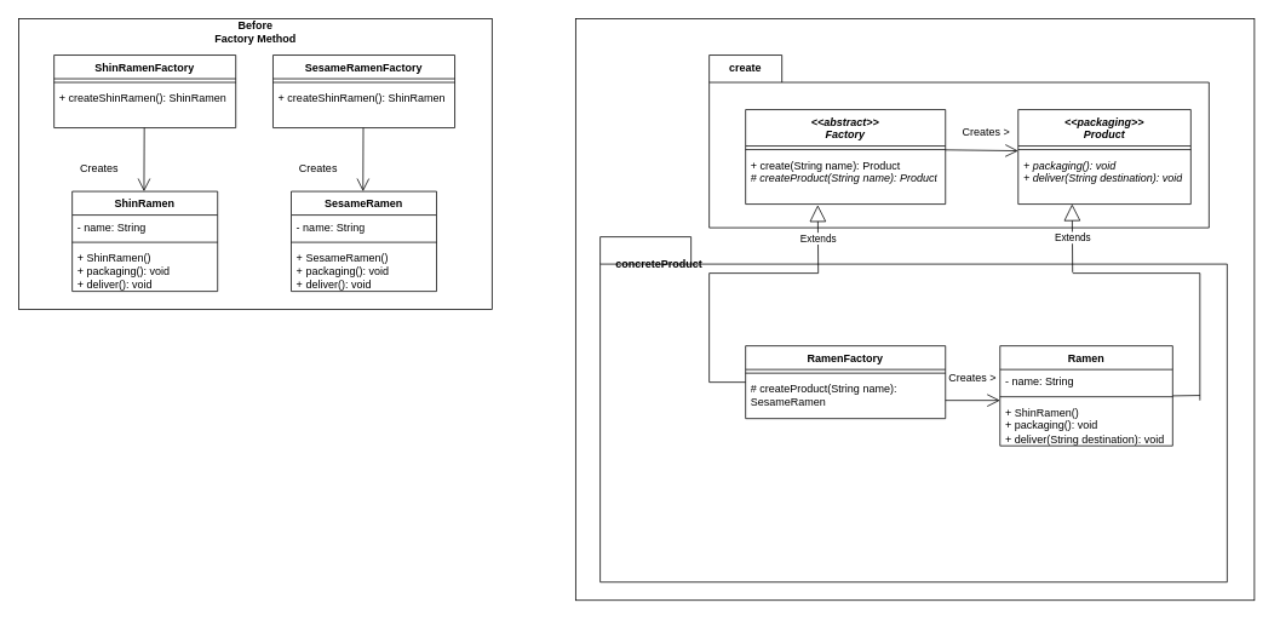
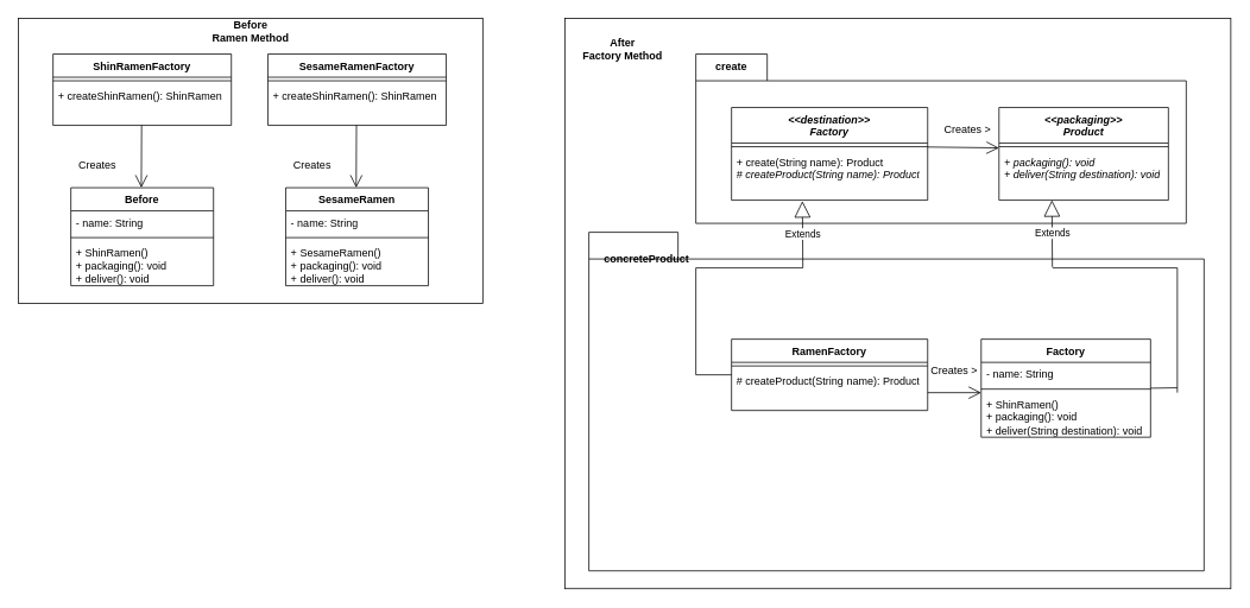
  <mxCell id="0" />
  <mxCell id="1" parent="0" />
  <mxCell id="2" value="" style="rounded=0;whiteSpace=wrap;html=1;" vertex="1" parent="1"><mxGeometry x="633" width="747" height="640" as="geometry" y="20" /></mxCell>
  <mxCell id="3" value="" style="rounded=0;whiteSpace=wrap;html=1;" vertex="1" parent="1"><mxGeometry x="20" width="521" height="320" as="geometry" y="20" /></mxCell>
  <mxCell id="4" value="" style="shape=folder;fontStyle=1;spacingTop=10;tabWidth=80;tabHeight=30;tabPosition=left;html=1;whiteSpace=wrap;" vertex="1" parent="1"><mxGeometry x="780" y="60" width="550" height="190" as="geometry" /></mxCell>
  <mxCell id="5" value="&lt;b&gt;create&lt;/b&gt;" style="text;html=1;strokeColor=none;fillColor=none;align=center;verticalAlign=middle;whiteSpace=wrap;rounded=0;" vertex="1" parent="1"><mxGeometry x="780" y="60" width="80" height="30" as="geometry" /></mxCell>
- <mxCell id="6" value="&lt;i&gt;&amp;lt;&amp;lt;abstract&amp;gt;&amp;gt;&lt;br&gt;Factory&lt;br&gt;&lt;/i&gt;" style="swimlane;fontStyle=1;align=center;verticalAlign=top;childLayout=stackLayout;horizontal=1;startSize=40;horizontalStack=0;resizeParent=1;resizeParentMax=0;resizeLast=0;collapsible=1;marginBottom=0;whiteSpace=wrap;html=1;" vertex="1" parent="1"><mxGeometry x="820" y="120" width="220" height="104" as="geometry" /></mxCell>
+ <mxCell id="6" value="&lt;i&gt;&amp;lt;&amp;lt;destination&amp;gt;&amp;gt;&lt;br&gt;Factory&lt;br&gt;&lt;/i&gt;" style="swimlane;fontStyle=1;align=center;verticalAlign=top;childLayout=stackLayout;horizontal=1;startSize=40;horizontalStack=0;resizeParent=1;resizeParentMax=0;resizeLast=0;collapsible=1;marginBottom=0;whiteSpace=wrap;html=1;" vertex="1" parent="1"><mxGeometry x="820" y="120" width="220" height="104" as="geometry" /></mxCell>
  <mxCell id="7" value="" style="line;strokeWidth=1;fillColor=none;align=left;verticalAlign=middle;spacingTop=-1;spacingLeft=3;spacingRight=3;rotatable=0;labelPosition=right;points=[];portConstraint=eastwest;strokeColor=inherit;" vertex="1" parent="6"><mxGeometry y="40" width="220" height="8" as="geometry" /></mxCell>
  <mxCell id="8" value="+ create(String name): Product&lt;br&gt;&lt;i&gt;# createProduct(String name): Product&lt;/i&gt;" style="text;strokeColor=none;fillColor=none;align=left;verticalAlign=top;spacingLeft=4;spacingRight=4;overflow=hidden;rotatable=0;points=[[0,0.5],[1,0.5]];portConstraint=eastwest;whiteSpace=wrap;html=1;" vertex="1" parent="6"><mxGeometry y="48" width="220" height="56" as="geometry" /></mxCell>
  <mxCell id="9" value="&lt;i&gt;&amp;lt;&amp;lt;packaging&amp;gt;&amp;gt;&lt;br&gt;Product&lt;br&gt;&lt;/i&gt;" style="swimlane;fontStyle=1;align=center;verticalAlign=top;childLayout=stackLayout;horizontal=1;startSize=40;horizontalStack=0;resizeParent=1;resizeParentMax=0;resizeLast=0;collapsible=1;marginBottom=0;whiteSpace=wrap;html=1;" vertex="1" parent="1"><mxGeometry x="1120" y="120" width="190" height="104" as="geometry" /></mxCell>
  <mxCell id="10" value="" style="line;strokeWidth=1;fillColor=none;align=left;verticalAlign=middle;spacingTop=-1;spacingLeft=3;spacingRight=3;rotatable=0;labelPosition=right;points=[];portConstraint=eastwest;strokeColor=inherit;" vertex="1" parent="9"><mxGeometry y="40" width="190" height="8" as="geometry" /></mxCell>
  <mxCell id="11" value="&lt;i&gt;+ packaging(): void&lt;br&gt;+ deliver(String destination): void&lt;br&gt;&lt;/i&gt;" style="text;strokeColor=none;fillColor=none;align=left;verticalAlign=top;spacingLeft=4;spacingRight=4;overflow=hidden;rotatable=0;points=[[0,0.5],[1,0.5]];portConstraint=eastwest;whiteSpace=wrap;html=1;" vertex="1" parent="9"><mxGeometry y="48" width="190" height="56" as="geometry" /></mxCell>
  <mxCell id="12" value="" style="endArrow=open;endFill=1;endSize=12;html=1;rounded=0;" edge="1" parent="1"><mxGeometry width="160" relative="1" as="geometry"><mxPoint x="1040" y="164.33" as="sourcePoint" /><mxPoint x="1120" y="165.33" as="targetPoint" /></mxGeometry></mxCell>
  <mxCell id="13" value="Creates &amp;gt;" style="text;html=1;strokeColor=none;fillColor=none;align=center;verticalAlign=middle;whiteSpace=wrap;rounded=0;" vertex="1" parent="1"><mxGeometry x="1040" y="130" width="90" height="30" as="geometry" /></mxCell>
  <mxCell id="14" value="" style="shape=folder;fontStyle=1;spacingTop=10;tabWidth=100;tabHeight=30;tabPosition=left;html=1;whiteSpace=wrap;" vertex="1" parent="1"><mxGeometry x="660" y="260" width="690" height="380" as="geometry" /></mxCell>
  <mxCell id="15" value="&lt;b&gt;concreteProduct&lt;/b&gt;" style="text;html=1;strokeColor=none;fillColor=none;align=center;verticalAlign=middle;whiteSpace=wrap;rounded=0;" vertex="1" parent="1"><mxGeometry x="675" y="275" width="100" height="30" as="geometry" /></mxCell>
  <mxCell id="16" value="RamenFactory" style="swimlane;fontStyle=1;align=center;verticalAlign=top;childLayout=stackLayout;horizontal=1;startSize=26;horizontalStack=0;resizeParent=1;resizeParentMax=0;resizeLast=0;collapsible=1;marginBottom=0;whiteSpace=wrap;html=1;" vertex="1" parent="1"><mxGeometry x="820" y="380" width="220" height="80" as="geometry" /></mxCell>
  <mxCell id="17" value="" style="line;strokeWidth=1;fillColor=none;align=left;verticalAlign=middle;spacingTop=-1;spacingLeft=3;spacingRight=3;rotatable=0;labelPosition=right;points=[];portConstraint=eastwest;strokeColor=inherit;" vertex="1" parent="16"><mxGeometry y="26" width="220" height="8" as="geometry" /></mxCell>
- <mxCell id="18" value="# createProduct(String name): SesameRamen" style="text;strokeColor=none;fillColor=none;align=left;verticalAlign=top;spacingLeft=4;spacingRight=4;overflow=hidden;rotatable=0;points=[[0,0.5],[1,0.5]];portConstraint=eastwest;whiteSpace=wrap;html=1;" vertex="1" parent="16"><mxGeometry y="34" width="220" height="46" as="geometry" /></mxCell>
- <mxCell id="19" value="Ramen" style="swimlane;fontStyle=1;align=center;verticalAlign=top;childLayout=stackLayout;horizontal=1;startSize=26;horizontalStack=0;resizeParent=1;resizeParentMax=0;resizeLast=0;collapsible=1;marginBottom=0;whiteSpace=wrap;html=1;" vertex="1" parent="1"><mxGeometry x="1100" y="380" width="190" height="110" as="geometry" /></mxCell>
+ <mxCell id="18" value="# createProduct(String name): Product" style="text;strokeColor=none;fillColor=none;align=left;verticalAlign=top;spacingLeft=4;spacingRight=4;overflow=hidden;rotatable=0;points=[[0,0.5],[1,0.5]];portConstraint=eastwest;whiteSpace=wrap;html=1;" vertex="1" parent="16"><mxGeometry y="34" width="220" height="46" as="geometry" /></mxCell>
+ <mxCell id="19" value="Factory" style="swimlane;fontStyle=1;align=center;verticalAlign=top;childLayout=stackLayout;horizontal=1;startSize=26;horizontalStack=0;resizeParent=1;resizeParentMax=0;resizeLast=0;collapsible=1;marginBottom=0;whiteSpace=wrap;html=1;" vertex="1" parent="1"><mxGeometry x="1100" y="380" width="190" height="110" as="geometry" /></mxCell>
  <mxCell id="20" value="- name: String" style="text;strokeColor=none;fillColor=none;align=left;verticalAlign=top;spacingLeft=4;spacingRight=4;overflow=hidden;rotatable=0;points=[[0,0.5],[1,0.5]];portConstraint=eastwest;whiteSpace=wrap;html=1;" vertex="1" parent="19"><mxGeometry y="26" width="190" height="26" as="geometry" /></mxCell>
  <mxCell id="21" value="" style="line;strokeWidth=1;fillColor=none;align=left;verticalAlign=middle;spacingTop=-1;spacingLeft=3;spacingRight=3;rotatable=0;labelPosition=right;points=[];portConstraint=eastwest;strokeColor=inherit;" vertex="1" parent="19"><mxGeometry y="52" width="190" height="8" as="geometry" /></mxCell>
  <mxCell id="22" value="+ ShinRamen()&lt;br&gt;+ packaging(): void&lt;br&gt;+ deliver(String destination): void" style="text;strokeColor=none;fillColor=none;align=left;verticalAlign=top;spacingLeft=4;spacingRight=4;overflow=hidden;rotatable=0;points=[[0,0.5],[1,0.5]];portConstraint=eastwest;whiteSpace=wrap;html=1;" vertex="1" parent="19"><mxGeometry y="60" width="190" height="50" as="geometry" /></mxCell>
  <mxCell id="23" value="" style="endArrow=none;html=1;rounded=0;" edge="1" parent="1"><mxGeometry width="50" height="50" relative="1" as="geometry"><mxPoint x="780" y="420" as="sourcePoint" /><mxPoint x="820" y="420" as="targetPoint" /></mxGeometry></mxCell>
  <mxCell id="24" value="" style="endArrow=none;html=1;rounded=0;" edge="1" parent="1"><mxGeometry width="50" height="50" relative="1" as="geometry"><mxPoint x="780" y="300" as="sourcePoint" /><mxPoint x="780" y="420" as="targetPoint" /></mxGeometry></mxCell>
  <mxCell id="25" value="" style="endArrow=none;html=1;rounded=0;" edge="1" parent="1"><mxGeometry width="50" height="50" relative="1" as="geometry"><mxPoint x="780" y="300" as="sourcePoint" /><mxPoint x="900" y="300" as="targetPoint" /></mxGeometry></mxCell>
  <mxCell id="26" value="Extends" style="endArrow=block;endSize=16;endFill=0;html=1;rounded=0;" edge="1" parent="1"><mxGeometry width="160" relative="1" as="geometry"><mxPoint x="900" y="300" as="sourcePoint" /><mxPoint x="899.47" y="225" as="targetPoint" /></mxGeometry></mxCell>
  <mxCell id="27" value="" style="endArrow=none;html=1;rounded=0;" edge="1" parent="1"><mxGeometry width="50" height="50" relative="1" as="geometry"><mxPoint x="1320" y="300" as="sourcePoint" /><mxPoint x="1320" y="440" as="targetPoint" /></mxGeometry></mxCell>
  <mxCell id="28" value="" style="endArrow=none;html=1;rounded=0;" edge="1" parent="1"><mxGeometry width="50" height="50" relative="1" as="geometry"><mxPoint x="1290" y="435" as="sourcePoint" /><mxPoint x="1320" y="434.52" as="targetPoint" /></mxGeometry></mxCell>
  <mxCell id="29" value="" style="endArrow=none;html=1;rounded=0;" edge="1" parent="1"><mxGeometry width="50" height="50" relative="1" as="geometry"><mxPoint x="1180" y="300" as="sourcePoint" /><mxPoint x="1320" y="300" as="targetPoint" /></mxGeometry></mxCell>
  <mxCell id="30" value="Extends" style="endArrow=block;endSize=16;endFill=0;html=1;rounded=0;" edge="1" parent="1"><mxGeometry width="160" relative="1" as="geometry"><mxPoint x="1179.86" y="299" as="sourcePoint" /><mxPoint x="1179.33" y="224" as="targetPoint" /></mxGeometry></mxCell>
  <mxCell id="31" value="" style="endArrow=open;endFill=1;endSize=12;html=1;rounded=0;" edge="1" parent="1"><mxGeometry width="160" relative="1" as="geometry"><mxPoint x="1040" y="440" as="sourcePoint" /><mxPoint x="1100" y="440" as="targetPoint" /></mxGeometry></mxCell>
  <mxCell id="32" value="Creates &amp;gt;" style="text;html=1;strokeColor=none;fillColor=none;align=center;verticalAlign=middle;whiteSpace=wrap;rounded=0;" vertex="1" parent="1"><mxGeometry x="1040" y="400" width="60" height="30" as="geometry" /></mxCell>
- <mxCell id="33" value="ShinRamen" style="swimlane;fontStyle=1;align=center;verticalAlign=top;childLayout=stackLayout;horizontal=1;startSize=26;horizontalStack=0;resizeParent=1;resizeParentMax=0;resizeLast=0;collapsible=1;marginBottom=0;whiteSpace=wrap;html=1;" vertex="1" parent="1"><mxGeometry x="79" y="210" width="160" height="110" as="geometry" /></mxCell>
+ <mxCell id="33" value="Before" style="swimlane;fontStyle=1;align=center;verticalAlign=top;childLayout=stackLayout;horizontal=1;startSize=26;horizontalStack=0;resizeParent=1;resizeParentMax=0;resizeLast=0;collapsible=1;marginBottom=0;whiteSpace=wrap;html=1;" vertex="1" parent="1"><mxGeometry x="79" y="210" width="160" height="110" as="geometry" /></mxCell>
  <mxCell id="34" value="- name: String" style="text;strokeColor=none;fillColor=none;align=left;verticalAlign=top;spacingLeft=4;spacingRight=4;overflow=hidden;rotatable=0;points=[[0,0.5],[1,0.5]];portConstraint=eastwest;whiteSpace=wrap;html=1;" vertex="1" parent="33"><mxGeometry y="26" width="160" height="26" as="geometry" /></mxCell>
  <mxCell id="35" value="" style="line;strokeWidth=1;fillColor=none;align=left;verticalAlign=middle;spacingTop=-1;spacingLeft=3;spacingRight=3;rotatable=0;labelPosition=right;points=[];portConstraint=eastwest;strokeColor=inherit;" vertex="1" parent="33"><mxGeometry y="52" width="160" height="8" as="geometry" /></mxCell>
  <mxCell id="36" value="+ ShinRamen()&lt;br&gt;+ packaging(): void&lt;br&gt;+ deliver(): void" style="text;strokeColor=none;fillColor=none;align=left;verticalAlign=top;spacingLeft=4;spacingRight=4;overflow=hidden;rotatable=0;points=[[0,0.5],[1,0.5]];portConstraint=eastwest;whiteSpace=wrap;html=1;" vertex="1" parent="33"><mxGeometry y="60" width="160" height="50" as="geometry" /></mxCell>
  <mxCell id="37" value="SesameRamen" style="swimlane;fontStyle=1;align=center;verticalAlign=top;childLayout=stackLayout;horizontal=1;startSize=26;horizontalStack=0;resizeParent=1;resizeParentMax=0;resizeLast=0;collapsible=1;marginBottom=0;whiteSpace=wrap;html=1;" vertex="1" parent="1"><mxGeometry x="320" y="210" width="160" height="110" as="geometry" /></mxCell>
  <mxCell id="38" value="- name: String" style="text;strokeColor=none;fillColor=none;align=left;verticalAlign=top;spacingLeft=4;spacingRight=4;overflow=hidden;rotatable=0;points=[[0,0.5],[1,0.5]];portConstraint=eastwest;whiteSpace=wrap;html=1;" vertex="1" parent="37"><mxGeometry y="26" width="160" height="26" as="geometry" /></mxCell>
  <mxCell id="39" value="" style="line;strokeWidth=1;fillColor=none;align=left;verticalAlign=middle;spacingTop=-1;spacingLeft=3;spacingRight=3;rotatable=0;labelPosition=right;points=[];portConstraint=eastwest;strokeColor=inherit;" vertex="1" parent="37"><mxGeometry y="52" width="160" height="8" as="geometry" /></mxCell>
  <mxCell id="40" value="+ SesameRamen()&lt;br&gt;+ packaging(): void&lt;br&gt;+ deliver(): void" style="text;strokeColor=none;fillColor=none;align=left;verticalAlign=top;spacingLeft=4;spacingRight=4;overflow=hidden;rotatable=0;points=[[0,0.5],[1,0.5]];portConstraint=eastwest;whiteSpace=wrap;html=1;" vertex="1" parent="37"><mxGeometry y="60" width="160" height="50" as="geometry" /></mxCell>
  <mxCell id="41" value="ShinRamenFactory" style="swimlane;fontStyle=1;align=center;verticalAlign=top;childLayout=stackLayout;horizontal=1;startSize=26;horizontalStack=0;resizeParent=1;resizeParentMax=0;resizeLast=0;collapsible=1;marginBottom=0;whiteSpace=wrap;html=1;" vertex="1" parent="1"><mxGeometry x="59" y="60" width="200" height="80" as="geometry" /></mxCell>
  <mxCell id="42" value="" style="line;strokeWidth=1;fillColor=none;align=left;verticalAlign=middle;spacingTop=-1;spacingLeft=3;spacingRight=3;rotatable=0;labelPosition=right;points=[];portConstraint=eastwest;strokeColor=inherit;" vertex="1" parent="41"><mxGeometry y="26" width="200" height="8" as="geometry" /></mxCell>
  <mxCell id="43" value="+ createShinRamen(): ShinRamen" style="text;strokeColor=none;fillColor=none;align=left;verticalAlign=top;spacingLeft=4;spacingRight=4;overflow=hidden;rotatable=0;points=[[0,0.5],[1,0.5]];portConstraint=eastwest;whiteSpace=wrap;html=1;" vertex="1" parent="41"><mxGeometry y="34" width="200" height="46" as="geometry" /></mxCell>
  <mxCell id="44" value="SesameRamenFactory" style="swimlane;fontStyle=1;align=center;verticalAlign=top;childLayout=stackLayout;horizontal=1;startSize=26;horizontalStack=0;resizeParent=1;resizeParentMax=0;resizeLast=0;collapsible=1;marginBottom=0;whiteSpace=wrap;html=1;" vertex="1" parent="1"><mxGeometry x="300" y="60" width="200" height="80" as="geometry" /></mxCell>
  <mxCell id="45" value="" style="line;strokeWidth=1;fillColor=none;align=left;verticalAlign=middle;spacingTop=-1;spacingLeft=3;spacingRight=3;rotatable=0;labelPosition=right;points=[];portConstraint=eastwest;strokeColor=inherit;" vertex="1" parent="44"><mxGeometry y="26" width="200" height="8" as="geometry" /></mxCell>
  <mxCell id="46" value="+ createShinRamen(): ShinRamen" style="text;strokeColor=none;fillColor=none;align=left;verticalAlign=top;spacingLeft=4;spacingRight=4;overflow=hidden;rotatable=0;points=[[0,0.5],[1,0.5]];portConstraint=eastwest;whiteSpace=wrap;html=1;" vertex="1" parent="44"><mxGeometry y="34" width="200" height="46" as="geometry" /></mxCell>
  <mxCell id="47" value="" style="endArrow=open;endFill=1;endSize=12;html=1;rounded=0;" edge="1" parent="1"><mxGeometry width="160" relative="1" as="geometry"><mxPoint x="399.33" y="140" as="sourcePoint" /><mxPoint x="399" y="210" as="targetPoint" /></mxGeometry></mxCell>
  <mxCell id="48" value="" style="endArrow=open;endFill=1;endSize=12;html=1;rounded=0;" edge="1" parent="1"><mxGeometry width="160" relative="1" as="geometry"><mxPoint x="158.33" y="140" as="sourcePoint" /><mxPoint x="158" y="210" as="targetPoint" /></mxGeometry></mxCell>
  <mxCell id="49" value="Creates" style="text;html=1;strokeColor=none;fillColor=none;align=center;verticalAlign=middle;whiteSpace=wrap;rounded=0;" vertex="1" parent="1"><mxGeometry x="79" y="170" width="60" height="30" as="geometry" /></mxCell>
  <mxCell id="50" value="Creates" style="text;html=1;strokeColor=none;fillColor=none;align=center;verticalAlign=middle;whiteSpace=wrap;rounded=0;" vertex="1" parent="1"><mxGeometry x="320" y="170" width="60" height="30" as="geometry" /></mxCell>
- <mxCell id="51" value="&lt;b&gt;Before&lt;br&gt;Factory Method&lt;/b&gt;" style="text;html=1;strokeColor=none;fillColor=none;align=center;verticalAlign=middle;whiteSpace=wrap;rounded=0;" vertex="1" parent="1"><mxGeometry x="215.5" width="130" height="30" as="geometry" y="20" /></mxCell>
+ <mxCell id="51" value="&lt;b&gt;Before&lt;br&gt;Ramen Method&lt;/b&gt;" style="text;html=1;strokeColor=none;fillColor=none;align=center;verticalAlign=middle;whiteSpace=wrap;rounded=0;" vertex="1" parent="1"><mxGeometry x="215.5" width="130" height="30" as="geometry" y="20" /></mxCell>
+ <mxCell id="52" value="&lt;b&gt;After&lt;br&gt;Factory Method&lt;/b&gt;" style="text;html=1;strokeColor=none;fillColor=none;align=center;verticalAlign=middle;whiteSpace=wrap;rounded=0;" vertex="1" parent="1"><mxGeometry x="633" y="40" width="130" height="30" as="geometry" /></mxCell>
